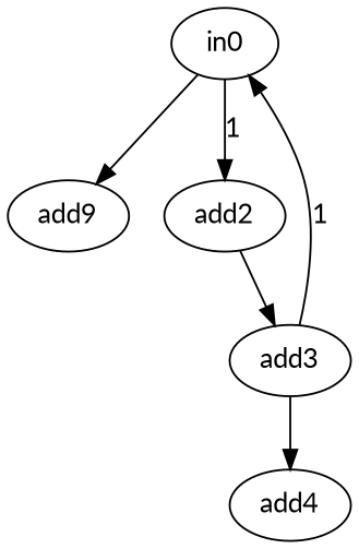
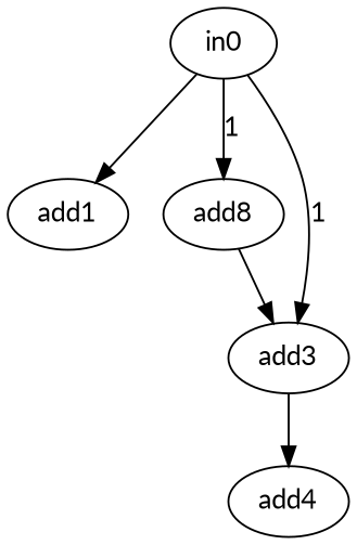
  strict digraph {
    fontname=Lato
    node [fontname=Lato op=add value=2]
    edge [fontname=Lato port=0 w=0]
    n1 [alap=0 asap=0 label=in0 op=in value=""]
-   n2 [alap=1 asap=1 label=add9 op=addi]
-   n3 [alap=2 asap=2 label=add2]
+   n2 [alap=1 asap=1 label=add1 op=addi]
+   n3 [alap=2 asap=2 label=add8]
    n4 [alap=3 asap=3 label=add3]
    n5 [alap=4 asap=4 label=add4 op=out value=""]
    n1 -> n2
    n1 -> n3 [label=1 w=1]
-   n4 -> n1 [label=1 w=1]
+   n1 -> n4 [label=1 w=1]
    n3 -> n4 [port=1]
    n4 -> n5
  }
